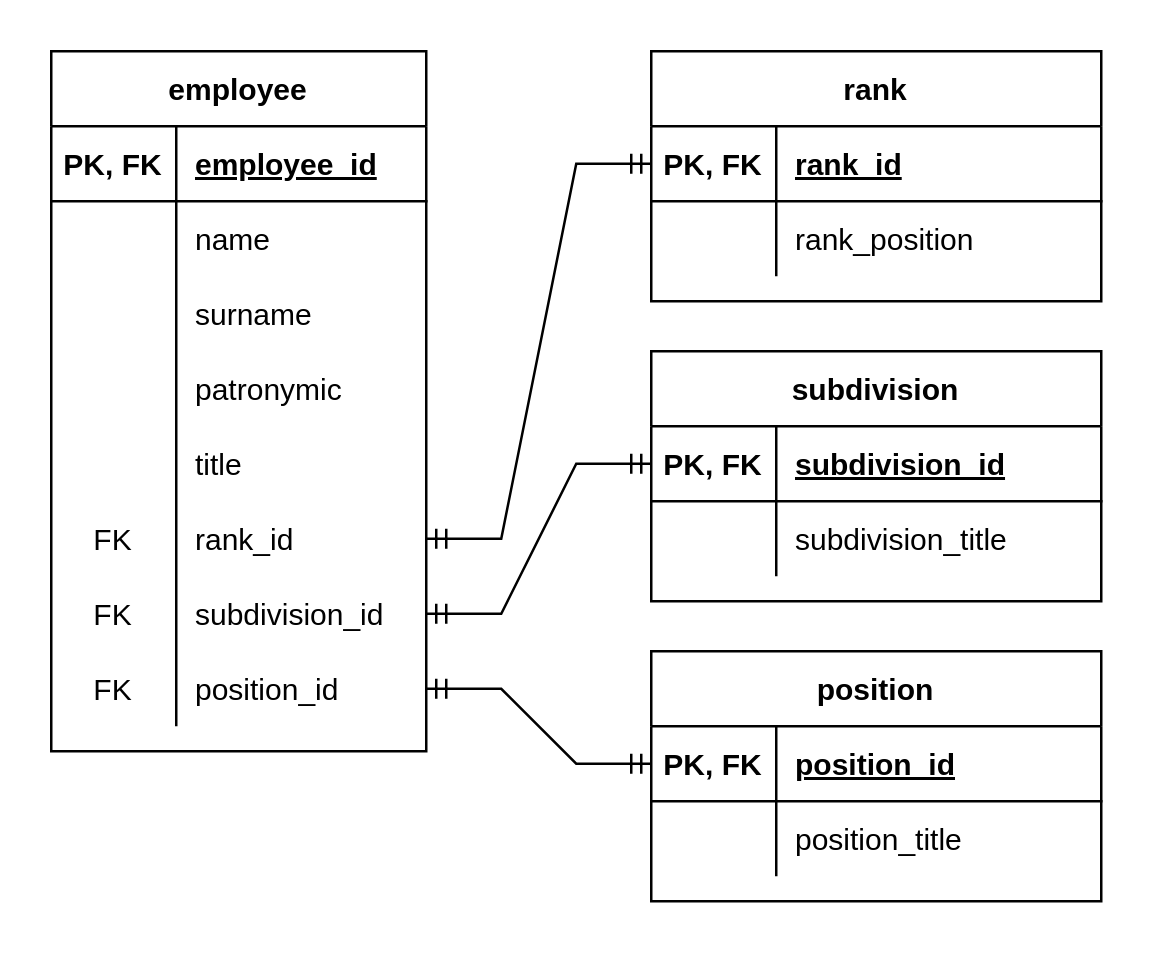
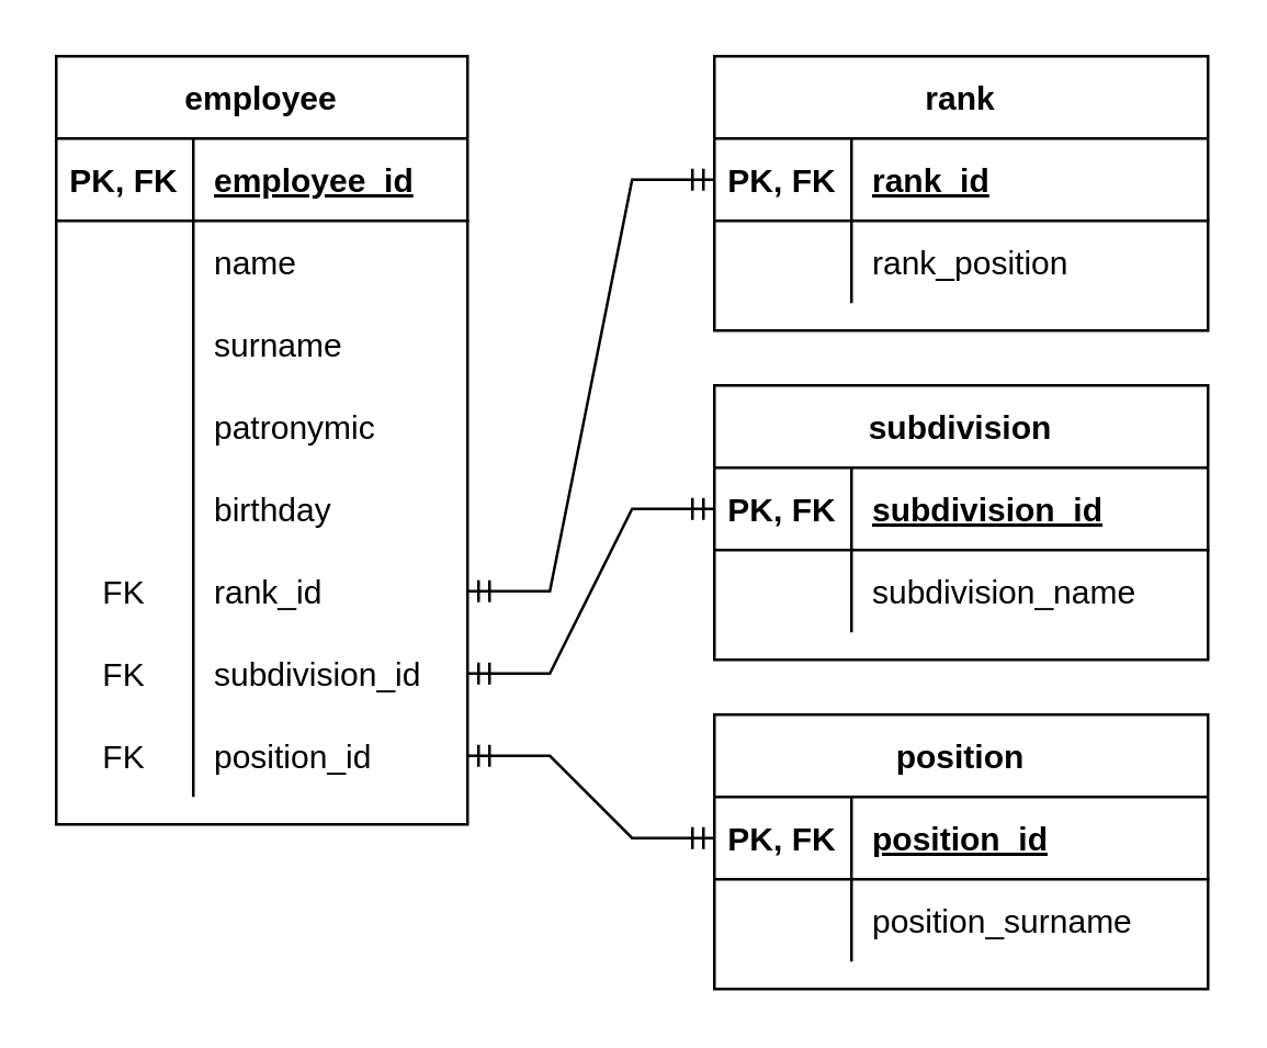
  <mxCell id="0" />
  <mxCell id="1" parent="0" />
  <mxCell id="2" value="employee" style="shape=table;startSize=30;container=1;collapsible=1;childLayout=tableLayout;fixedRows=1;rowLines=0;fontStyle=1;align=center;resizeLast=1;" vertex="1" parent="1"><mxGeometry x="20" y="20" width="150" height="280" as="geometry" /></mxCell>
  <mxCell id="3" value="" style="shape=tableRow;horizontal=0;startSize=0;swimlaneHead=0;swimlaneBody=0;fillColor=none;collapsible=0;dropTarget=0;points=[[0,0.5],[1,0.5]];portConstraint=eastwest;top=0;left=0;right=0;bottom=1;" vertex="1" parent="2"><mxGeometry y="30" width="150" height="30" as="geometry" /></mxCell>
  <mxCell id="4" value="PK, FK" style="shape=partialRectangle;connectable=0;fillColor=none;top=0;left=0;bottom=0;right=0;fontStyle=1;overflow=hidden;" vertex="1" parent="3"><mxGeometry width="50" height="30" as="geometry"><mxRectangle width="50" height="30" as="alternateBounds" /></mxGeometry></mxCell>
  <mxCell id="5" value="employee_id" style="shape=partialRectangle;connectable=0;fillColor=none;top=0;left=0;bottom=0;right=0;align=left;spacingLeft=6;fontStyle=5;overflow=hidden;" vertex="1" parent="3"><mxGeometry x="50" width="100" height="30" as="geometry"><mxRectangle width="100" height="30" as="alternateBounds" /></mxGeometry></mxCell>
  <mxCell id="6" value="" style="shape=tableRow;horizontal=0;startSize=0;swimlaneHead=0;swimlaneBody=0;fillColor=none;collapsible=0;dropTarget=0;points=[[0,0.5],[1,0.5]];portConstraint=eastwest;top=0;left=0;right=0;bottom=0;" vertex="1" parent="2"><mxGeometry y="60" width="150" height="30" as="geometry" /></mxCell>
  <mxCell id="7" value="" style="shape=partialRectangle;connectable=0;fillColor=none;top=0;left=0;bottom=0;right=0;editable=1;overflow=hidden;" vertex="1" parent="6"><mxGeometry width="50" height="30" as="geometry"><mxRectangle width="50" height="30" as="alternateBounds" /></mxGeometry></mxCell>
  <mxCell id="8" value="name" style="shape=partialRectangle;connectable=0;fillColor=none;top=0;left=0;bottom=0;right=0;align=left;spacingLeft=6;overflow=hidden;" vertex="1" parent="6"><mxGeometry x="50" width="100" height="30" as="geometry"><mxRectangle width="100" height="30" as="alternateBounds" /></mxGeometry></mxCell>
  <mxCell id="9" value="" style="shape=tableRow;horizontal=0;startSize=0;swimlaneHead=0;swimlaneBody=0;fillColor=none;collapsible=0;dropTarget=0;points=[[0,0.5],[1,0.5]];portConstraint=eastwest;top=0;left=0;right=0;bottom=0;" vertex="1" parent="2"><mxGeometry y="90" width="150" height="30" as="geometry" /></mxCell>
  <mxCell id="10" value="" style="shape=partialRectangle;connectable=0;fillColor=none;top=0;left=0;bottom=0;right=0;editable=1;overflow=hidden;" vertex="1" parent="9"><mxGeometry width="50" height="30" as="geometry"><mxRectangle width="50" height="30" as="alternateBounds" /></mxGeometry></mxCell>
  <mxCell id="11" value="surname" style="shape=partialRectangle;connectable=0;fillColor=none;top=0;left=0;bottom=0;right=0;align=left;spacingLeft=6;overflow=hidden;" vertex="1" parent="9"><mxGeometry x="50" width="100" height="30" as="geometry"><mxRectangle width="100" height="30" as="alternateBounds" /></mxGeometry></mxCell>
  <mxCell id="12" value="" style="shape=tableRow;horizontal=0;startSize=0;swimlaneHead=0;swimlaneBody=0;fillColor=none;collapsible=0;dropTarget=0;points=[[0,0.5],[1,0.5]];portConstraint=eastwest;top=0;left=0;right=0;bottom=0;" vertex="1" parent="2"><mxGeometry y="120" width="150" height="30" as="geometry" /></mxCell>
  <mxCell id="13" value="" style="shape=partialRectangle;connectable=0;fillColor=none;top=0;left=0;bottom=0;right=0;editable=1;overflow=hidden;" vertex="1" parent="12"><mxGeometry width="50" height="30" as="geometry"><mxRectangle width="50" height="30" as="alternateBounds" /></mxGeometry></mxCell>
  <mxCell id="14" value="patronymic" style="shape=partialRectangle;connectable=0;fillColor=none;top=0;left=0;bottom=0;right=0;align=left;spacingLeft=6;overflow=hidden;" vertex="1" parent="12"><mxGeometry x="50" width="100" height="30" as="geometry"><mxRectangle width="100" height="30" as="alternateBounds" /></mxGeometry></mxCell>
  <mxCell id="15" value="" style="shape=tableRow;horizontal=0;startSize=0;swimlaneHead=0;swimlaneBody=0;fillColor=none;collapsible=0;dropTarget=0;points=[[0,0.5],[1,0.5]];portConstraint=eastwest;top=0;left=0;right=0;bottom=0;" vertex="1" parent="2"><mxGeometry y="150" width="150" height="30" as="geometry" /></mxCell>
  <mxCell id="16" value="" style="shape=partialRectangle;connectable=0;fillColor=none;top=0;left=0;bottom=0;right=0;editable=1;overflow=hidden;" vertex="1" parent="15"><mxGeometry width="50" height="30" as="geometry"><mxRectangle width="50" height="30" as="alternateBounds" /></mxGeometry></mxCell>
- <mxCell id="17" value="title" style="shape=partialRectangle;connectable=0;fillColor=none;top=0;left=0;bottom=0;right=0;align=left;spacingLeft=6;overflow=hidden;" vertex="1" parent="15"><mxGeometry x="50" width="100" height="30" as="geometry"><mxRectangle width="100" height="30" as="alternateBounds" /></mxGeometry></mxCell>
+ <mxCell id="17" value="birthday" style="shape=partialRectangle;connectable=0;fillColor=none;top=0;left=0;bottom=0;right=0;align=left;spacingLeft=6;overflow=hidden;" vertex="1" parent="15"><mxGeometry x="50" width="100" height="30" as="geometry"><mxRectangle width="100" height="30" as="alternateBounds" /></mxGeometry></mxCell>
  <mxCell id="18" value="" style="shape=tableRow;horizontal=0;startSize=0;swimlaneHead=0;swimlaneBody=0;fillColor=none;collapsible=0;dropTarget=0;points=[[0,0.5],[1,0.5]];portConstraint=eastwest;top=0;left=0;right=0;bottom=0;" vertex="1" parent="2"><mxGeometry y="180" width="150" height="30" as="geometry" /></mxCell>
  <mxCell id="19" value="FK" style="shape=partialRectangle;connectable=0;fillColor=none;top=0;left=0;bottom=0;right=0;editable=1;overflow=hidden;" vertex="1" parent="18"><mxGeometry width="50" height="30" as="geometry"><mxRectangle width="50" height="30" as="alternateBounds" /></mxGeometry></mxCell>
  <mxCell id="20" value="rank_id" style="shape=partialRectangle;connectable=0;fillColor=none;top=0;left=0;bottom=0;right=0;align=left;spacingLeft=6;overflow=hidden;" vertex="1" parent="18"><mxGeometry x="50" width="100" height="30" as="geometry"><mxRectangle width="100" height="30" as="alternateBounds" /></mxGeometry></mxCell>
  <mxCell id="21" value="" style="shape=tableRow;horizontal=0;startSize=0;swimlaneHead=0;swimlaneBody=0;fillColor=none;collapsible=0;dropTarget=0;points=[[0,0.5],[1,0.5]];portConstraint=eastwest;top=0;left=0;right=0;bottom=0;" vertex="1" parent="2"><mxGeometry y="210" width="150" height="30" as="geometry" /></mxCell>
  <mxCell id="22" value="FK" style="shape=partialRectangle;connectable=0;fillColor=none;top=0;left=0;bottom=0;right=0;editable=1;overflow=hidden;" vertex="1" parent="21"><mxGeometry width="50" height="30" as="geometry"><mxRectangle width="50" height="30" as="alternateBounds" /></mxGeometry></mxCell>
  <mxCell id="23" value="subdivision_id" style="shape=partialRectangle;connectable=0;fillColor=none;top=0;left=0;bottom=0;right=0;align=left;spacingLeft=6;overflow=hidden;" vertex="1" parent="21"><mxGeometry x="50" width="100" height="30" as="geometry"><mxRectangle width="100" height="30" as="alternateBounds" /></mxGeometry></mxCell>
  <mxCell id="24" value="" style="shape=tableRow;horizontal=0;startSize=0;swimlaneHead=0;swimlaneBody=0;fillColor=none;collapsible=0;dropTarget=0;points=[[0,0.5],[1,0.5]];portConstraint=eastwest;top=0;left=0;right=0;bottom=0;" vertex="1" parent="2"><mxGeometry y="240" width="150" height="30" as="geometry" /></mxCell>
  <mxCell id="25" value="FK" style="shape=partialRectangle;connectable=0;fillColor=none;top=0;left=0;bottom=0;right=0;editable=1;overflow=hidden;" vertex="1" parent="24"><mxGeometry width="50" height="30" as="geometry"><mxRectangle width="50" height="30" as="alternateBounds" /></mxGeometry></mxCell>
  <mxCell id="26" value="position_id" style="shape=partialRectangle;connectable=0;fillColor=none;top=0;left=0;bottom=0;right=0;align=left;spacingLeft=6;overflow=hidden;" vertex="1" parent="24"><mxGeometry x="50" width="100" height="30" as="geometry"><mxRectangle width="100" height="30" as="alternateBounds" /></mxGeometry></mxCell>
  <mxCell id="27" value="rank" style="shape=table;startSize=30;container=1;collapsible=1;childLayout=tableLayout;fixedRows=1;rowLines=0;fontStyle=1;align=center;resizeLast=1;" vertex="1" parent="1"><mxGeometry x="260" y="20" width="180" height="100" as="geometry" /></mxCell>
  <mxCell id="28" value="" style="shape=tableRow;horizontal=0;startSize=0;swimlaneHead=0;swimlaneBody=0;fillColor=none;collapsible=0;dropTarget=0;points=[[0,0.5],[1,0.5]];portConstraint=eastwest;top=0;left=0;right=0;bottom=1;" vertex="1" parent="27"><mxGeometry y="30" width="180" height="30" as="geometry" /></mxCell>
  <mxCell id="29" value="PK, FK" style="shape=partialRectangle;connectable=0;fillColor=none;top=0;left=0;bottom=0;right=0;fontStyle=1;overflow=hidden;" vertex="1" parent="28"><mxGeometry width="50" height="30" as="geometry"><mxRectangle width="50" height="30" as="alternateBounds" /></mxGeometry></mxCell>
  <mxCell id="30" value="rank_id" style="shape=partialRectangle;connectable=0;fillColor=none;top=0;left=0;bottom=0;right=0;align=left;spacingLeft=6;fontStyle=5;overflow=hidden;" vertex="1" parent="28"><mxGeometry x="50" width="130" height="30" as="geometry"><mxRectangle width="130" height="30" as="alternateBounds" /></mxGeometry></mxCell>
  <mxCell id="31" value="" style="shape=tableRow;horizontal=0;startSize=0;swimlaneHead=0;swimlaneBody=0;fillColor=none;collapsible=0;dropTarget=0;points=[[0,0.5],[1,0.5]];portConstraint=eastwest;top=0;left=0;right=0;bottom=0;" vertex="1" parent="27"><mxGeometry y="60" width="180" height="30" as="geometry" /></mxCell>
  <mxCell id="32" value="" style="shape=partialRectangle;connectable=0;fillColor=none;top=0;left=0;bottom=0;right=0;editable=1;overflow=hidden;" vertex="1" parent="31"><mxGeometry width="50" height="30" as="geometry"><mxRectangle width="50" height="30" as="alternateBounds" /></mxGeometry></mxCell>
  <mxCell id="33" value="rank_position" style="shape=partialRectangle;connectable=0;fillColor=none;top=0;left=0;bottom=0;right=0;align=left;spacingLeft=6;overflow=hidden;" vertex="1" parent="31"><mxGeometry x="50" width="130" height="30" as="geometry"><mxRectangle width="130" height="30" as="alternateBounds" /></mxGeometry></mxCell>
  <mxCell id="34" value="subdivision" style="shape=table;startSize=30;container=1;collapsible=1;childLayout=tableLayout;fixedRows=1;rowLines=0;fontStyle=1;align=center;resizeLast=1;" vertex="1" parent="1"><mxGeometry x="260" y="140" width="180" height="100" as="geometry" /></mxCell>
  <mxCell id="35" value="" style="shape=tableRow;horizontal=0;startSize=0;swimlaneHead=0;swimlaneBody=0;fillColor=none;collapsible=0;dropTarget=0;points=[[0,0.5],[1,0.5]];portConstraint=eastwest;top=0;left=0;right=0;bottom=1;" vertex="1" parent="34"><mxGeometry y="30" width="180" height="30" as="geometry" /></mxCell>
  <mxCell id="36" value="PK, FK" style="shape=partialRectangle;connectable=0;fillColor=none;top=0;left=0;bottom=0;right=0;fontStyle=1;overflow=hidden;" vertex="1" parent="35"><mxGeometry width="50" height="30" as="geometry"><mxRectangle width="50" height="30" as="alternateBounds" /></mxGeometry></mxCell>
  <mxCell id="37" value="subdivision_id" style="shape=partialRectangle;connectable=0;fillColor=none;top=0;left=0;bottom=0;right=0;align=left;spacingLeft=6;fontStyle=5;overflow=hidden;" vertex="1" parent="35"><mxGeometry x="50" width="130" height="30" as="geometry"><mxRectangle width="130" height="30" as="alternateBounds" /></mxGeometry></mxCell>
  <mxCell id="38" value="" style="shape=tableRow;horizontal=0;startSize=0;swimlaneHead=0;swimlaneBody=0;fillColor=none;collapsible=0;dropTarget=0;points=[[0,0.5],[1,0.5]];portConstraint=eastwest;top=0;left=0;right=0;bottom=0;" vertex="1" parent="34"><mxGeometry y="60" width="180" height="30" as="geometry" /></mxCell>
  <mxCell id="39" value="" style="shape=partialRectangle;connectable=0;fillColor=none;top=0;left=0;bottom=0;right=0;editable=1;overflow=hidden;" vertex="1" parent="38"><mxGeometry width="50" height="30" as="geometry"><mxRectangle width="50" height="30" as="alternateBounds" /></mxGeometry></mxCell>
- <mxCell id="40" value="subdivision_title" style="shape=partialRectangle;connectable=0;fillColor=none;top=0;left=0;bottom=0;right=0;align=left;spacingLeft=6;overflow=hidden;" vertex="1" parent="38"><mxGeometry x="50" width="130" height="30" as="geometry"><mxRectangle width="130" height="30" as="alternateBounds" /></mxGeometry></mxCell>
+ <mxCell id="40" value="subdivision_name" style="shape=partialRectangle;connectable=0;fillColor=none;top=0;left=0;bottom=0;right=0;align=left;spacingLeft=6;overflow=hidden;" vertex="1" parent="38"><mxGeometry x="50" width="130" height="30" as="geometry"><mxRectangle width="130" height="30" as="alternateBounds" /></mxGeometry></mxCell>
  <mxCell id="41" value="position" style="shape=table;startSize=30;container=1;collapsible=1;childLayout=tableLayout;fixedRows=1;rowLines=0;fontStyle=1;align=center;resizeLast=1;" vertex="1" parent="1"><mxGeometry x="260" y="260" width="180" height="100" as="geometry" /></mxCell>
  <mxCell id="42" value="" style="shape=tableRow;horizontal=0;startSize=0;swimlaneHead=0;swimlaneBody=0;fillColor=none;collapsible=0;dropTarget=0;points=[[0,0.5],[1,0.5]];portConstraint=eastwest;top=0;left=0;right=0;bottom=1;" vertex="1" parent="41"><mxGeometry y="30" width="180" height="30" as="geometry" /></mxCell>
  <mxCell id="43" value="PK, FK" style="shape=partialRectangle;connectable=0;fillColor=none;top=0;left=0;bottom=0;right=0;fontStyle=1;overflow=hidden;" vertex="1" parent="42"><mxGeometry width="50" height="30" as="geometry"><mxRectangle width="50" height="30" as="alternateBounds" /></mxGeometry></mxCell>
  <mxCell id="44" value="position_id" style="shape=partialRectangle;connectable=0;fillColor=none;top=0;left=0;bottom=0;right=0;align=left;spacingLeft=6;fontStyle=5;overflow=hidden;" vertex="1" parent="42"><mxGeometry x="50" width="130" height="30" as="geometry"><mxRectangle width="130" height="30" as="alternateBounds" /></mxGeometry></mxCell>
  <mxCell id="45" value="" style="shape=tableRow;horizontal=0;startSize=0;swimlaneHead=0;swimlaneBody=0;fillColor=none;collapsible=0;dropTarget=0;points=[[0,0.5],[1,0.5]];portConstraint=eastwest;top=0;left=0;right=0;bottom=0;" vertex="1" parent="41"><mxGeometry y="60" width="180" height="30" as="geometry" /></mxCell>
  <mxCell id="46" value="" style="shape=partialRectangle;connectable=0;fillColor=none;top=0;left=0;bottom=0;right=0;editable=1;overflow=hidden;" vertex="1" parent="45"><mxGeometry width="50" height="30" as="geometry"><mxRectangle width="50" height="30" as="alternateBounds" /></mxGeometry></mxCell>
- <mxCell id="47" value="position_title" style="shape=partialRectangle;connectable=0;fillColor=none;top=0;left=0;bottom=0;right=0;align=left;spacingLeft=6;overflow=hidden;" vertex="1" parent="45"><mxGeometry x="50" width="130" height="30" as="geometry"><mxRectangle width="130" height="30" as="alternateBounds" /></mxGeometry></mxCell>
+ <mxCell id="47" value="position_surname" style="shape=partialRectangle;connectable=0;fillColor=none;top=0;left=0;bottom=0;right=0;align=left;spacingLeft=6;overflow=hidden;" vertex="1" parent="45"><mxGeometry x="50" width="130" height="30" as="geometry"><mxRectangle width="130" height="30" as="alternateBounds" /></mxGeometry></mxCell>
  <mxCell id="48" value="" style="edgeStyle=entityRelationEdgeStyle;fontSize=12;html=1;endArrow=ERmandOne;startArrow=ERmandOne;rounded=0;entryX=0;entryY=0.5;entryDx=0;entryDy=0;exitX=1;exitY=0.5;exitDx=0;exitDy=0;" edge="1" parent="1" source="18" target="28"><mxGeometry width="100" height="100" relative="1" as="geometry"><mxPoint x="144" y="180" as="sourcePoint" /><mxPoint x="244" y="80" as="targetPoint" /></mxGeometry></mxCell>
  <mxCell id="49" value="" style="edgeStyle=entityRelationEdgeStyle;fontSize=12;html=1;endArrow=ERmandOne;startArrow=ERmandOne;rounded=0;entryX=0;entryY=0.5;entryDx=0;entryDy=0;exitX=1;exitY=0.5;exitDx=0;exitDy=0;" edge="1" parent="1" source="21" target="35"><mxGeometry width="100" height="100" relative="1" as="geometry"><mxPoint x="210" y="245" as="sourcePoint" /><mxPoint x="290" y="170" as="targetPoint" /></mxGeometry></mxCell>
  <mxCell id="50" value="" style="edgeStyle=entityRelationEdgeStyle;fontSize=12;html=1;endArrow=ERmandOne;startArrow=ERmandOne;rounded=0;exitX=1;exitY=0.5;exitDx=0;exitDy=0;entryX=0;entryY=0.5;entryDx=0;entryDy=0;" edge="1" parent="1" source="24" target="42"><mxGeometry width="100" height="100" relative="1" as="geometry"><mxPoint x="190" y="270" as="sourcePoint" /><mxPoint x="290" y="170" as="targetPoint" /></mxGeometry></mxCell>
